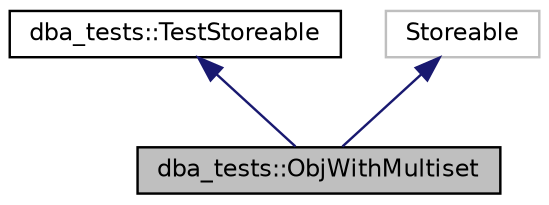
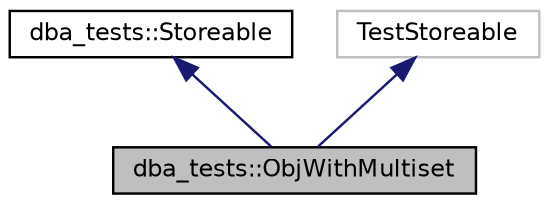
  digraph {
    node [color=black fillcolor=white fontname=Helvetica fontsize=10 shape=record style=filled]
    edge [color=midnightblue dir=back fontname=Helvetica fontsize=10 labelfontname=Helvetica labelfontsize=10 style=solid]
    n1 [fillcolor=grey75 fontcolor=black height=0.2 label="dba_tests::ObjWithMultiset" width=0.4]
-   n2 [height=0.2 label="dba_tests::TestStoreable" width=0.4]
-   n3 [color=grey75 height=0.2 label=Storeable width=0.4]
+   n2 [height=0.2 label="dba_tests::Storeable" width=0.4]
+   n3 [color=grey75 height=0.2 label=TestStoreable width=0.4]
    n2 -> n1
    n3 -> n1
  }
